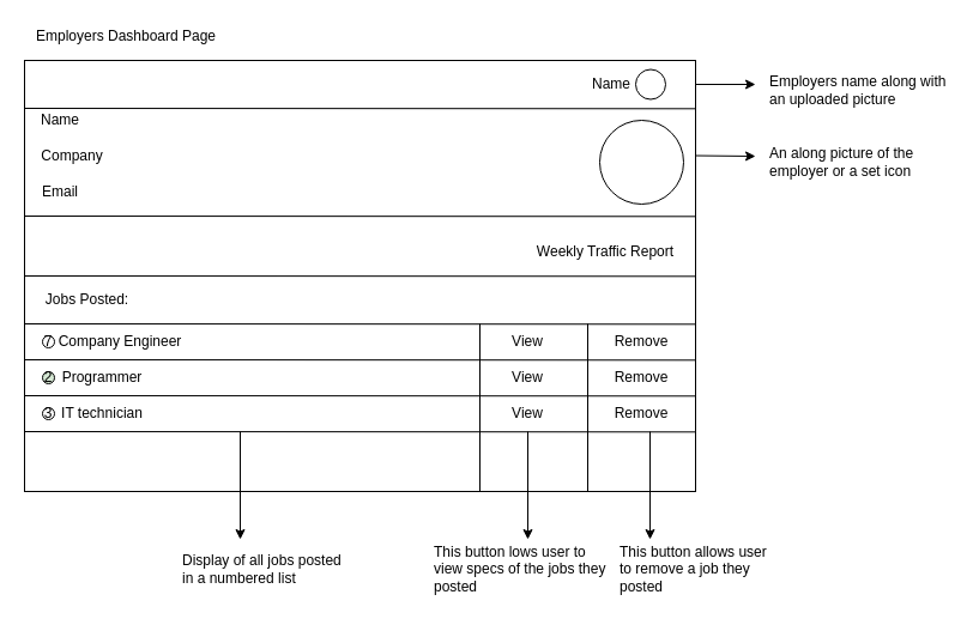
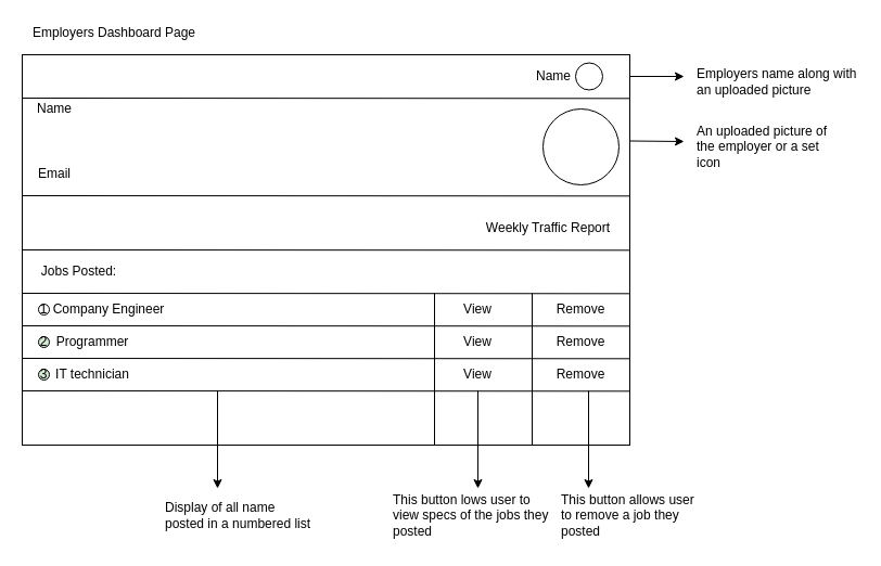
  <mxCell id="0" />
  <mxCell id="1" parent="0" />
  <mxCell id="2" value="" style="rounded=0;whiteSpace=wrap;html=1;" vertex="1" parent="1"><mxGeometry x="20" y="50" width="560" height="360" as="geometry" /></mxCell>
  <mxCell id="3" value="" style="endArrow=none;html=1;entryX=1;entryY=0.126;entryDx=0;entryDy=0;entryPerimeter=0;" edge="1" parent="1"><mxGeometry width="50" height="50" relative="1" as="geometry"><mxPoint x="20" y="90" as="sourcePoint" /><mxPoint x="580" y="90.32" as="targetPoint" /></mxGeometry></mxCell>
  <mxCell id="4" value="Name" style="text;html=1;strokeColor=none;fillColor=none;align=center;verticalAlign=middle;whiteSpace=wrap;rounded=0;" vertex="1" parent="1"><mxGeometry x="490" y="60" width="40" height="20" as="geometry" /></mxCell>
  <mxCell id="5" value="" style="ellipse;whiteSpace=wrap;html=1;aspect=fixed;" vertex="1" parent="1"><mxGeometry x="530" y="57.5" width="25" height="25" as="geometry" /></mxCell>
  <mxCell id="6" value="" style="endArrow=none;html=1;entryX=1;entryY=0.126;entryDx=0;entryDy=0;entryPerimeter=0;" edge="1" parent="1"><mxGeometry width="50" height="50" relative="1" as="geometry"><mxPoint x="20" y="180" as="sourcePoint" /><mxPoint x="580" y="180.32" as="targetPoint" /></mxGeometry></mxCell>
  <mxCell id="7" value="Name" style="text;html=1;strokeColor=none;fillColor=none;align=center;verticalAlign=middle;whiteSpace=wrap;rounded=0;" vertex="1" parent="1"><mxGeometry x="30" y="90" width="40" height="20" as="geometry" /></mxCell>
- <mxCell id="8" value="Company" style="text;html=1;strokeColor=none;fillColor=none;align=center;verticalAlign=middle;whiteSpace=wrap;rounded=0;" vertex="1" parent="1"><mxGeometry x="30" y="120" width="60" height="20" as="geometry" /></mxCell>
  <mxCell id="9" value="Email" style="text;html=1;strokeColor=none;fillColor=none;align=center;verticalAlign=middle;whiteSpace=wrap;rounded=0;" vertex="1" parent="1"><mxGeometry x="25" y="150" width="50" height="20" as="geometry" /></mxCell>
  <mxCell id="10" value="" style="ellipse;whiteSpace=wrap;html=1;aspect=fixed;" vertex="1" parent="1"><mxGeometry x="500" y="100" width="70" height="70" as="geometry" /></mxCell>
  <mxCell id="11" value="" style="endArrow=none;html=1;entryX=1;entryY=0.126;entryDx=0;entryDy=0;entryPerimeter=0;" edge="1" parent="1"><mxGeometry width="50" height="50" relative="1" as="geometry"><mxPoint x="20" y="230" as="sourcePoint" /><mxPoint x="580" y="230.32" as="targetPoint" /></mxGeometry></mxCell>
  <mxCell id="12" value="Weekly Traffic Report" style="text;html=1;strokeColor=none;fillColor=none;align=center;verticalAlign=middle;whiteSpace=wrap;rounded=0;" vertex="1" parent="1"><mxGeometry x="440" y="200" width="130" height="20" as="geometry" /></mxCell>
  <mxCell id="13" value="" style="endArrow=none;html=1;entryX=1;entryY=0.126;entryDx=0;entryDy=0;entryPerimeter=0;" edge="1" parent="1"><mxGeometry width="50" height="50" relative="1" as="geometry"><mxPoint x="20" y="270" as="sourcePoint" /><mxPoint x="580" y="270.32" as="targetPoint" /></mxGeometry></mxCell>
  <mxCell id="14" value="" style="endArrow=none;html=1;entryX=1;entryY=0.126;entryDx=0;entryDy=0;entryPerimeter=0;" edge="1" parent="1"><mxGeometry width="50" height="50" relative="1" as="geometry"><mxPoint x="20" y="300" as="sourcePoint" /><mxPoint x="580" y="300.32" as="targetPoint" /></mxGeometry></mxCell>
  <mxCell id="15" value="Jobs Posted:" style="text;html=1;strokeColor=none;fillColor=none;align=center;verticalAlign=middle;whiteSpace=wrap;rounded=0;" vertex="1" parent="1"><mxGeometry x="35" y="240" width="75" height="20" as="geometry" /></mxCell>
  <mxCell id="16" value="" style="endArrow=none;html=1;entryX=1;entryY=0.126;entryDx=0;entryDy=0;entryPerimeter=0;" edge="1" parent="1"><mxGeometry width="50" height="50" relative="1" as="geometry"><mxPoint x="20" y="330" as="sourcePoint" /><mxPoint x="580" y="330.32" as="targetPoint" /></mxGeometry></mxCell>
  <mxCell id="17" value="" style="endArrow=none;html=1;entryX=1;entryY=0.126;entryDx=0;entryDy=0;entryPerimeter=0;" edge="1" parent="1"><mxGeometry width="50" height="50" relative="1" as="geometry"><mxPoint x="20" y="360" as="sourcePoint" /><mxPoint x="580" y="360.32" as="targetPoint" /></mxGeometry></mxCell>
- <mxCell id="18" value="7" style="ellipse;whiteSpace=wrap;html=1;aspect=fixed;" vertex="1" parent="1"><mxGeometry x="35" y="280" width="10" height="10" as="geometry" /></mxCell>
+ <mxCell id="18" value="1" style="ellipse;whiteSpace=wrap;html=1;aspect=fixed;" vertex="1" parent="1"><mxGeometry x="35" y="280" width="10" height="10" as="geometry" /></mxCell>
  <mxCell id="19" value="2" style="ellipse;whiteSpace=wrap;html=1;aspect=fixed;fillColor=#d5e8d4;" vertex="1" parent="1"><mxGeometry x="35" y="310" width="10" height="10" as="geometry" /></mxCell>
- <mxCell id="20" value="3" style="ellipse;whiteSpace=wrap;html=1;aspect=fixed;" vertex="1" parent="1"><mxGeometry x="35" y="340" width="10" height="10" as="geometry" /></mxCell>
+ <mxCell id="20" value="3" style="ellipse;whiteSpace=wrap;html=1;aspect=fixed;fillColor=#d5e8d4;" vertex="1" parent="1"><mxGeometry x="35" y="340" width="10" height="10" as="geometry" /></mxCell>
  <mxCell id="21" value="Company Engineer" style="text;html=1;strokeColor=none;fillColor=none;align=center;verticalAlign=middle;whiteSpace=wrap;rounded=0;" vertex="1" parent="1"><mxGeometry x="45" y="275" width="110" height="20" as="geometry" /></mxCell>
  <mxCell id="22" value="Programmer" style="text;html=1;strokeColor=none;fillColor=none;align=center;verticalAlign=middle;whiteSpace=wrap;rounded=0;" vertex="1" parent="1"><mxGeometry x="30" y="305" width="110" height="20" as="geometry" /></mxCell>
  <mxCell id="23" value="IT technician" style="text;html=1;strokeColor=none;fillColor=none;align=center;verticalAlign=middle;whiteSpace=wrap;rounded=0;" vertex="1" parent="1"><mxGeometry x="30" y="335" width="110" height="20" as="geometry" /></mxCell>
  <mxCell id="24" value="" style="endArrow=none;html=1;" edge="1" parent="1"><mxGeometry width="50" height="50" relative="1" as="geometry"><mxPoint x="400" y="410" as="sourcePoint" /><mxPoint x="400" y="270" as="targetPoint" /></mxGeometry></mxCell>
  <mxCell id="25" value="" style="endArrow=none;html=1;" edge="1" parent="1"><mxGeometry width="50" height="50" relative="1" as="geometry"><mxPoint x="490" y="410" as="sourcePoint" /><mxPoint x="490" y="270" as="targetPoint" /></mxGeometry></mxCell>
  <mxCell id="26" value="View" style="text;html=1;strokeColor=none;fillColor=none;align=center;verticalAlign=middle;whiteSpace=wrap;rounded=0;" vertex="1" parent="1"><mxGeometry x="420" y="275" width="40" height="20" as="geometry" /></mxCell>
  <mxCell id="27" value="View" style="text;html=1;strokeColor=none;fillColor=none;align=center;verticalAlign=middle;whiteSpace=wrap;rounded=0;" vertex="1" parent="1"><mxGeometry x="420" y="305" width="40" height="20" as="geometry" /></mxCell>
  <mxCell id="28" value="View" style="text;html=1;strokeColor=none;fillColor=none;align=center;verticalAlign=middle;whiteSpace=wrap;rounded=0;" vertex="1" parent="1"><mxGeometry x="420" y="335" width="40" height="20" as="geometry" /></mxCell>
  <mxCell id="29" value="Remove" style="text;html=1;strokeColor=none;fillColor=none;align=center;verticalAlign=middle;whiteSpace=wrap;rounded=0;" vertex="1" parent="1"><mxGeometry x="515" y="275" width="40" height="20" as="geometry" /></mxCell>
  <mxCell id="30" value="Remove" style="text;html=1;strokeColor=none;fillColor=none;align=center;verticalAlign=middle;whiteSpace=wrap;rounded=0;" vertex="1" parent="1"><mxGeometry x="515" y="305" width="40" height="20" as="geometry" /></mxCell>
  <mxCell id="31" value="Remove" style="text;html=1;strokeColor=none;fillColor=none;align=center;verticalAlign=middle;whiteSpace=wrap;rounded=0;" vertex="1" parent="1"><mxGeometry x="515" y="335" width="40" height="20" as="geometry" /></mxCell>
  <mxCell id="32" value="" style="endArrow=classic;html=1;" edge="1" parent="1"><mxGeometry width="50" height="50" relative="1" as="geometry"><mxPoint x="580" y="129.5" as="sourcePoint" /><mxPoint x="630" y="130" as="targetPoint" /></mxGeometry></mxCell>
  <mxCell id="33" value="" style="endArrow=classic;html=1;" edge="1" parent="1"><mxGeometry width="50" height="50" relative="1" as="geometry"><mxPoint x="580" y="70" as="sourcePoint" /><mxPoint x="630" y="70" as="targetPoint" /></mxGeometry></mxCell>
  <mxCell id="34" value="" style="endArrow=classic;html=1;" edge="1" parent="1"><mxGeometry width="50" height="50" relative="1" as="geometry"><mxPoint x="200" y="360" as="sourcePoint" /><mxPoint x="200" y="450" as="targetPoint" /></mxGeometry></mxCell>
  <mxCell id="35" value="" style="endArrow=classic;html=1;" edge="1" parent="1"><mxGeometry width="50" height="50" relative="1" as="geometry"><mxPoint x="440" y="360" as="sourcePoint" /><mxPoint x="440" y="450" as="targetPoint" /></mxGeometry></mxCell>
  <mxCell id="36" value="" style="endArrow=classic;html=1;" edge="1" parent="1"><mxGeometry width="50" height="50" relative="1" as="geometry"><mxPoint x="542" y="360" as="sourcePoint" /><mxPoint x="542" y="450" as="targetPoint" /></mxGeometry></mxCell>
- <mxCell id="37" value="Display of all jobs posted in a numbered list" style="text;html=1;strokeColor=none;fillColor=none;align=left;verticalAlign=middle;whiteSpace=wrap;rounded=0;" vertex="1" parent="1"><mxGeometry x="150" y="460" width="140" height="30" as="geometry" /></mxCell>
+ <mxCell id="37" value="Display of all name posted in a numbered list" style="text;html=1;strokeColor=none;fillColor=none;align=left;verticalAlign=middle;whiteSpace=wrap;rounded=0;" vertex="1" parent="1"><mxGeometry x="150" y="460" width="140" height="30" as="geometry" /></mxCell>
  <mxCell id="38" value="Employers name along with an uploaded picture" style="text;html=1;strokeColor=none;fillColor=none;align=left;verticalAlign=middle;whiteSpace=wrap;rounded=0;" vertex="1" parent="1"><mxGeometry x="640" y="60" width="150" height="30" as="geometry" /></mxCell>
- <mxCell id="39" value="An along picture of the employer or a set icon" style="text;html=1;strokeColor=none;fillColor=none;align=left;verticalAlign=middle;whiteSpace=wrap;rounded=0;" vertex="1" parent="1"><mxGeometry x="640" y="110" width="140" height="50" as="geometry" /></mxCell>
+ <mxCell id="39" value="An uploaded picture of the employer or a set icon" style="text;html=1;strokeColor=none;fillColor=none;align=left;verticalAlign=middle;whiteSpace=wrap;rounded=0;" vertex="1" parent="1"><mxGeometry x="640" y="110" width="140" height="50" as="geometry" /></mxCell>
  <mxCell id="40" value="This button allows user to remove a job they posted" style="text;html=1;strokeColor=none;fillColor=none;align=left;verticalAlign=middle;whiteSpace=wrap;rounded=0;" vertex="1" parent="1"><mxGeometry x="515" y="450" width="137" height="50" as="geometry" /></mxCell>
  <mxCell id="41" value="This button lows user to view specs of the jobs they posted" style="text;html=1;strokeColor=none;fillColor=none;align=left;verticalAlign=middle;whiteSpace=wrap;rounded=0;" vertex="1" parent="1"><mxGeometry x="360" y="460" width="150" height="30" as="geometry" /></mxCell>
  <mxCell id="42" value="Employers Dashboard Page" style="text;html=1;strokeColor=none;fillColor=none;align=center;verticalAlign=middle;whiteSpace=wrap;rounded=0;" vertex="1" parent="1"><mxGeometry x="20" y="20" width="170" height="20" as="geometry" /></mxCell>
